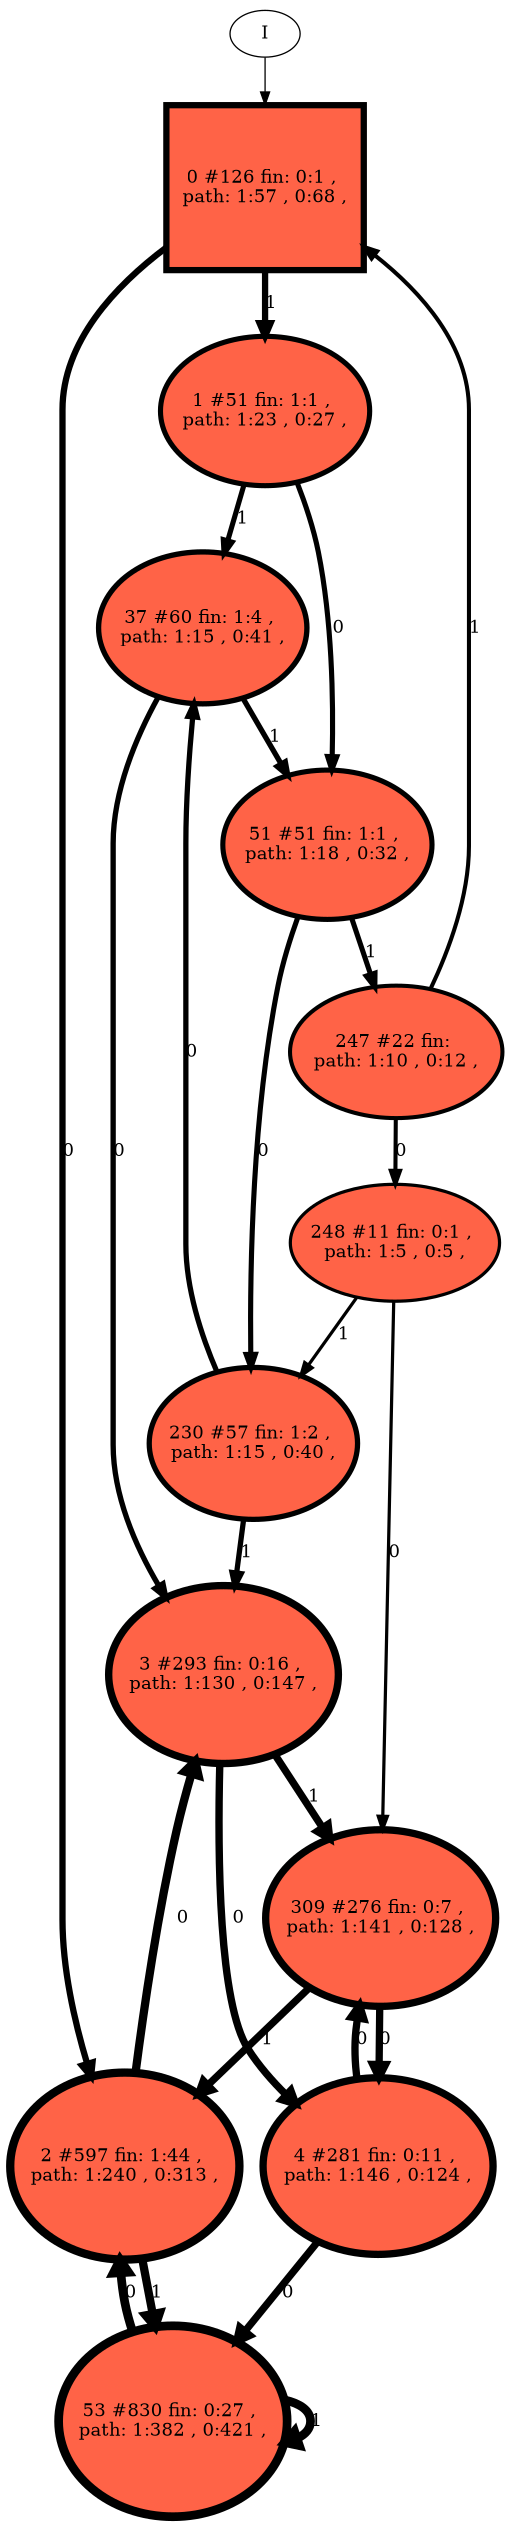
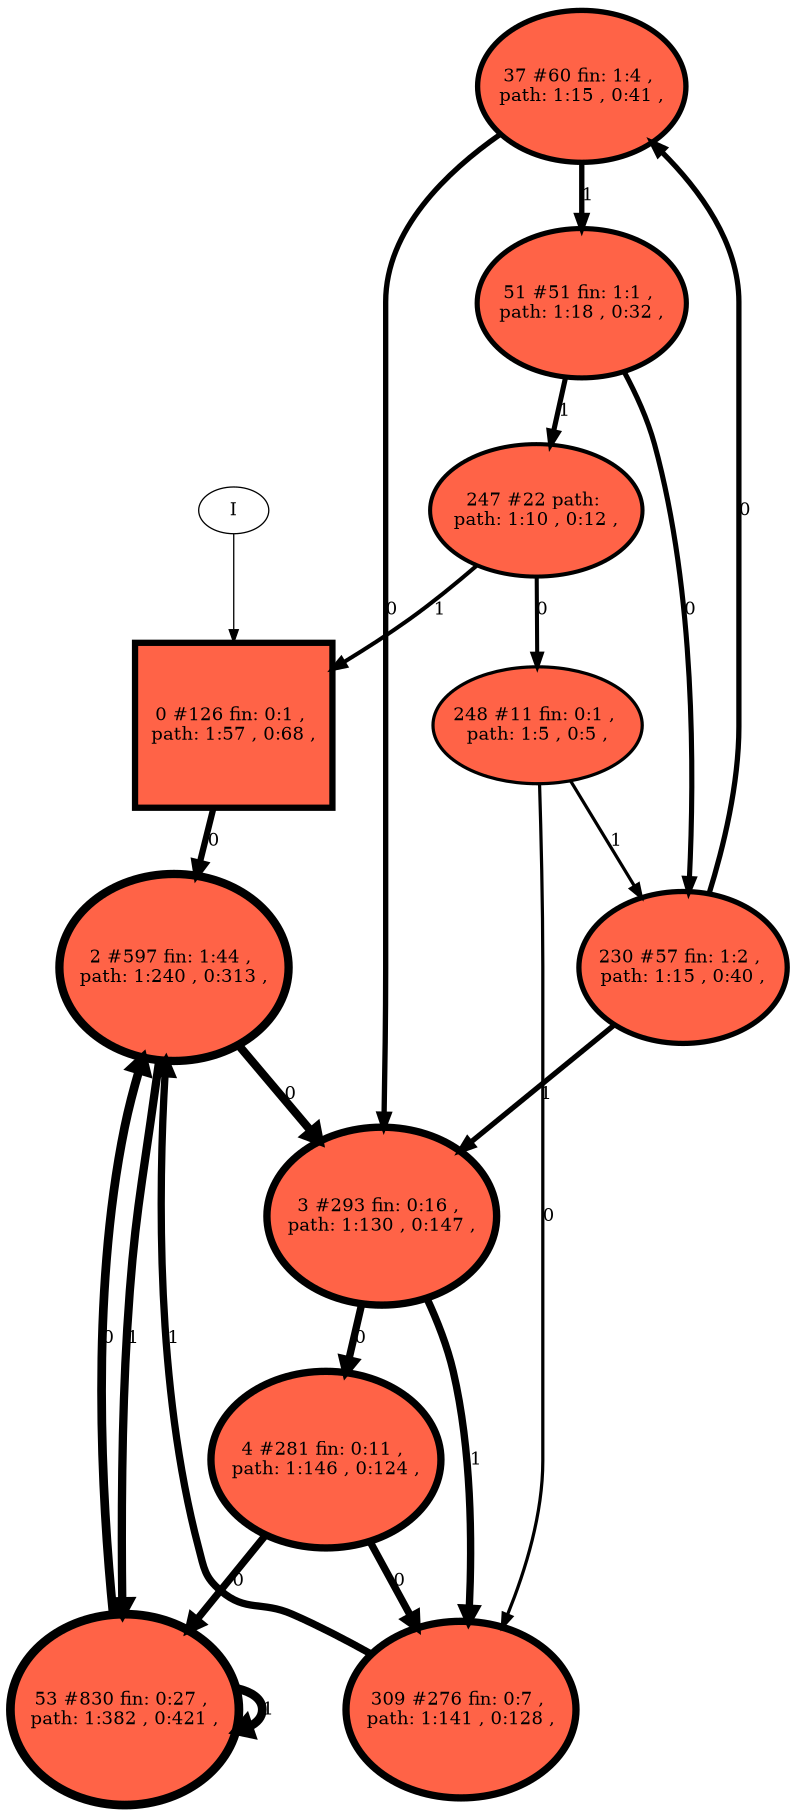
  digraph {
    fontname="DejaVu Serif"
    node [fillcolor=tomato fontname="DejaVu Serif" penwidth=3.95124 style=filled]
    edge [fontname="DejaVu Serif" penwidth=3.95124]
    n1 [height=1.76545 label="0 #126 fin: 0:1 , \n path: 1:57 , 0:68 , " penwidth=4.84419 shape=box width=1.76545]
-   n2 [height=1.59964 label="1 #51 fin: 1:1 , \n path: 1:23 , 0:27 , " width=1.59964]
    n3 [height=2.00061 label="2 #597 fin: 1:44 , \n path: 1:240 , 0:313 , " penwidth=6.39359 width=2.00061]
    n4 [height=1.63137 label="37 #60 fin: 1:4 , \n path: 1:15 , 0:41 , " penwidth=4.11087 width=1.63137]
    n5 [height=1.59964 label="51 #51 fin: 1:1 , \n path: 1:18 , 0:32 , " width=1.59964]
    n6 [height=2.04415 label="53 #830 fin: 0:27 , \n path: 1:382 , 0:421 , " penwidth=6.72263 width=2.04415]
    n7 [height=1.89965 label="3 #293 fin: 0:16 , \n path: 1:130 , 0:147 , " penwidth=5.68358 width=1.89965]
    I [fillcolor="" penwidth="" style=""]
    n9 [height=1.62145 label="230 #57 fin: 1:2 , \n path: 1:15 , 0:40 , " penwidth=4.06044 width=1.62145]
-   n10 [height=1.41961 label="247 #22 fin: \n path: 1:10 , 0:12 , " penwidth=3.13549 width=1.41961]
+   n10 [height=1.41961 label="247 #22 path: \n path: 1:10 , 0:12 , " penwidth=3.13549 width=1.41961]
    n11 [height=1.8907 label="309 #276 fin: 0:7 , \n path: 1:141 , 0:128 , " penwidth=5.62402 width=1.8907]
    n12 [height=1.8934 label="4 #281 fin: 0:11 , \n path: 1:146 , 0:124 , " penwidth=5.64191 width=1.8934]
    n13 [height=1.24844 label="248 #11 fin: 0:1 , \n path: 1:5 , 0:5 , " penwidth=2.48491 width=1.24844]
-   n1 -> n2 [label="1 " penwidth=4.84419]
    n1 -> n3 [label="0 " penwidth=4.84419]
-   n2 -> n4 [label="1 "]
-   n2 -> n5 [label="0 "]
    n3 -> n6 [label="1 " penwidth=6.39359]
    n3 -> n7 [label="0 " penwidth=6.39359]
    n4 -> n5 [label="1 " penwidth=4.11087]
    n4 -> n7 [label="0 " penwidth=4.11087]
    n5 -> n9 [label="0 "]
    n5 -> n10 [label="1 "]
    n6 -> n3 [label="0 " penwidth=6.72263]
    n6 -> n6 [label="1 " penwidth=6.72263]
    n7 -> n11 [label="1 " penwidth=5.68358]
    n7 -> n12 [label="0 " penwidth=5.68358]
    I -> n1 [penwidth=""]
    n9 -> n4 [label="0 " penwidth=4.06044]
    n9 -> n7 [label="1 " penwidth=4.06044]
    n10 -> n1 [label="1 " penwidth=3.13549]
    n10 -> n13 [label="0 " penwidth=3.13549]
    n11 -> n3 [label="1 " penwidth=5.62402]
-   n11 -> n12 [label="0 " penwidth=5.62402]
    n12 -> n6 [label="0 " penwidth=5.64191]
    n12 -> n11 [label="0 " penwidth=5.64191]
    n13 -> n9 [label="1 " penwidth=2.48491]
    n13 -> n11 [label="0 " penwidth=2.48491]
  }
